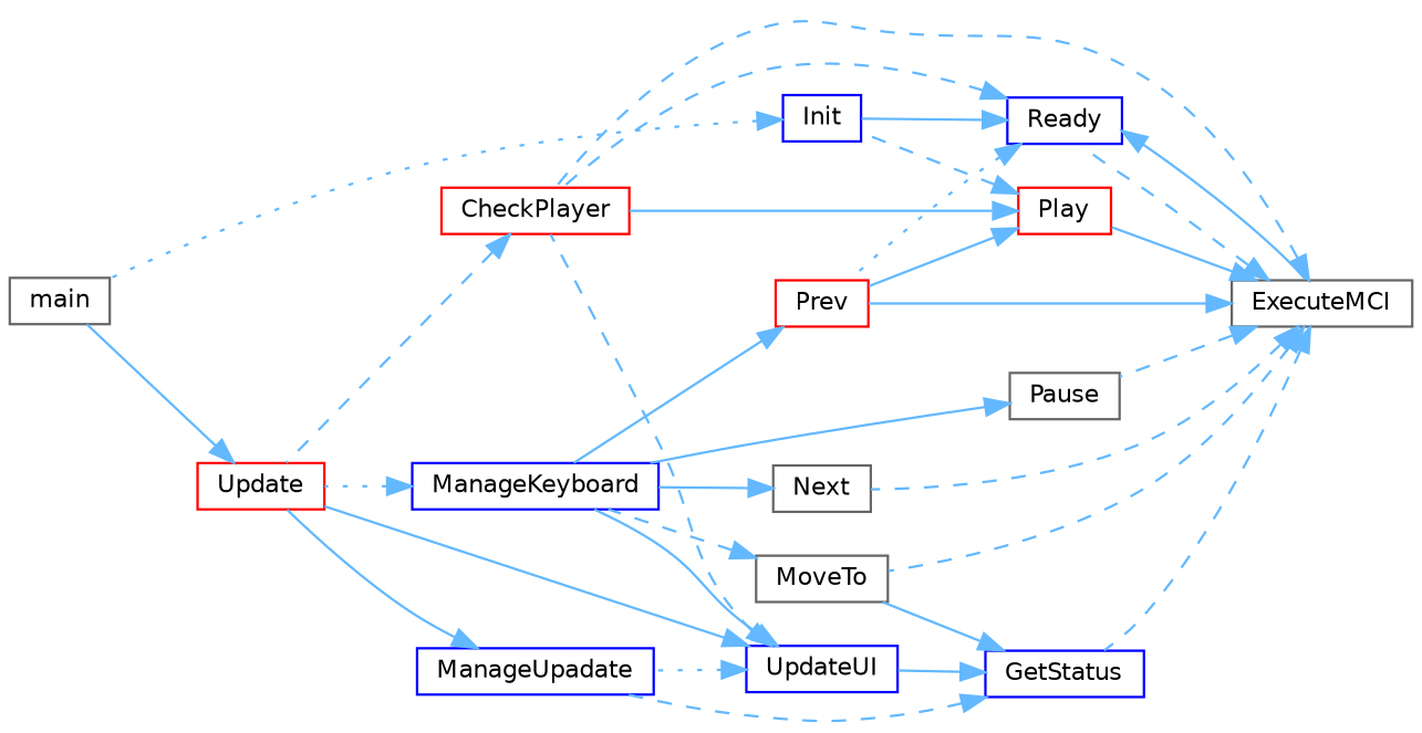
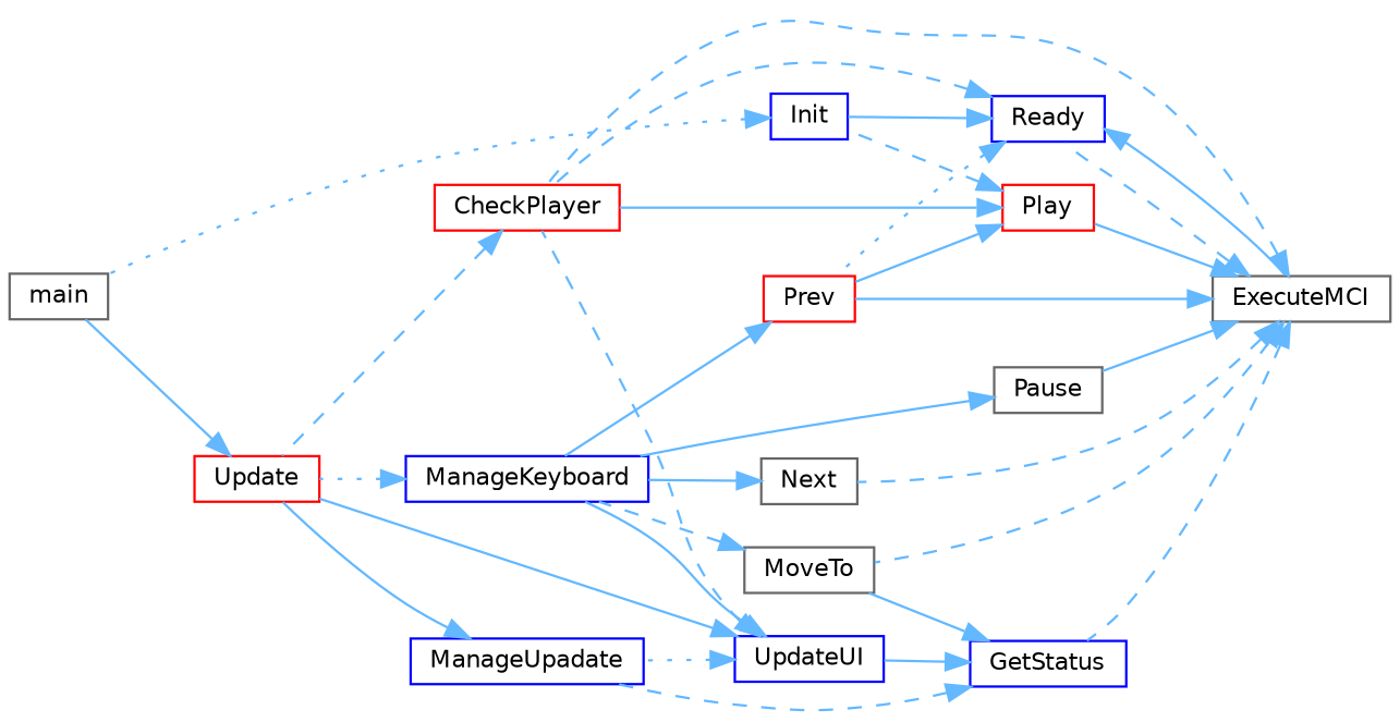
  digraph {
    rankdir=RL
    node [color=blue fillcolor=white fontname=Helvetica fontsize=10 shape=box style=filled]
    edge [color=steelblue1 dir=back fontname=Helvetica fontsize=10 labelfontname=Helvetica labelfontsize=10 style=solid]
    n1 [color=gray40 height=0.2 label=ExecuteMCI width=0.4]
    n2 [color=red height=0.2 label=CheckPlayer width=0.4]
    n3 [height=0.2 label=GetStatus width=0.4]
    n4 [color=gray40 height=0.2 label=MoveTo width=0.4]
    n5 [color=gray40 height=0.2 label=Next width=0.4]
    n6 [color=gray40 height=0.2 label=Pause width=0.4]
    n7 [color=red height=0.2 label=Play width=0.4]
    n8 [color=red height=0.2 label=Prev width=0.4]
    n9 [height=0.2 label=Ready width=0.4]
    n10 [color=red height=0.2 label=Update width=0.4]
    n11 [height=0.2 label=ManageUpadate width=0.4]
    n12 [height=0.2 label=UpdateUI width=0.4]
    n13 [height=0.2 label=ManageKeyboard width=0.4]
    n14 [height=0.2 label=Init width=0.4]
    n15 [color=gray40 height=0.2 label=main width=0.4]
    n1 -> n2 [style=dashed]
    n1 -> n3 [style=dashed]
    n1 -> n4 [style=dashed]
    n1 -> n5 [style=dashed]
-   n1 -> n6 [style=dashed]
+   n1 -> n6
    n1 -> n7
    n1 -> n8
    n1 -> n9 [style=dashed]
    n2 -> n10 [style=dashed]
    n3 -> n4
    n3 -> n11 [style=dashed]
    n3 -> n12
    n4 -> n13 [style=dashed]
    n5 -> n13
    n6 -> n13
    n7 -> n2
    n7 -> n8
    n7 -> n14 [style=dashed]
    n8 -> n13
    n9 -> n1
    n9 -> n2 [style=dashed]
    n9 -> n8 [style=dotted]
    n9 -> n14
    n10 -> n15
    n11 -> n10
    n12 -> n2 [style=dashed]
    n12 -> n10
    n12 -> n11 [style=dotted]
    n12 -> n13
    n13 -> n10 [style=dotted]
    n14 -> n15 [style=dotted]
  }
